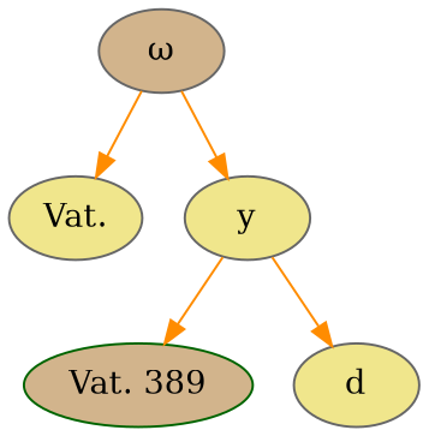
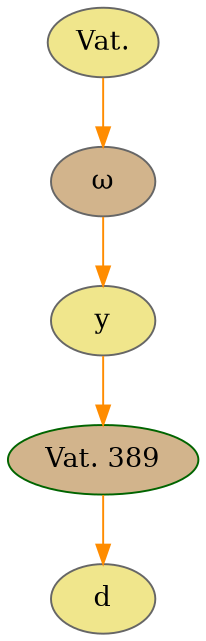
  digraph {
    node [color=gray40 fillcolor=khaki style=filled]
    edge [color=darkorange]
    n1 [fillcolor=tan label="ω"]
    n2 [label="Vat."]
    n3 [label=y]
    n4 [color=darkgreen fillcolor=tan label="Vat. 389"]
    n5 [label=d]
-   n1 -> n2
+   n2 -> n1
    n1 -> n3
    n3 -> n4
-   n3 -> n5
+   n4 -> n5
  }
